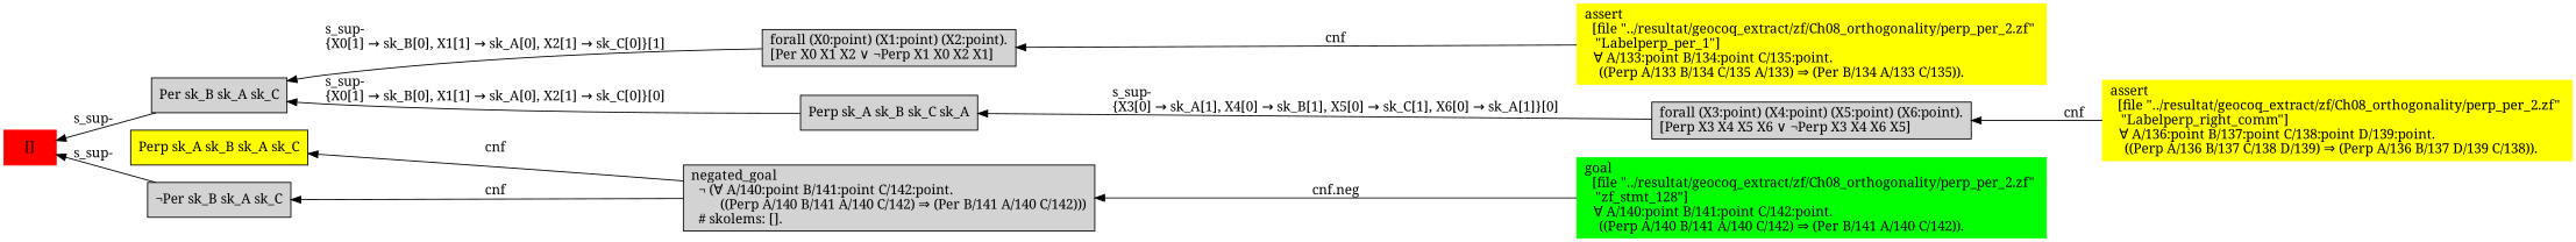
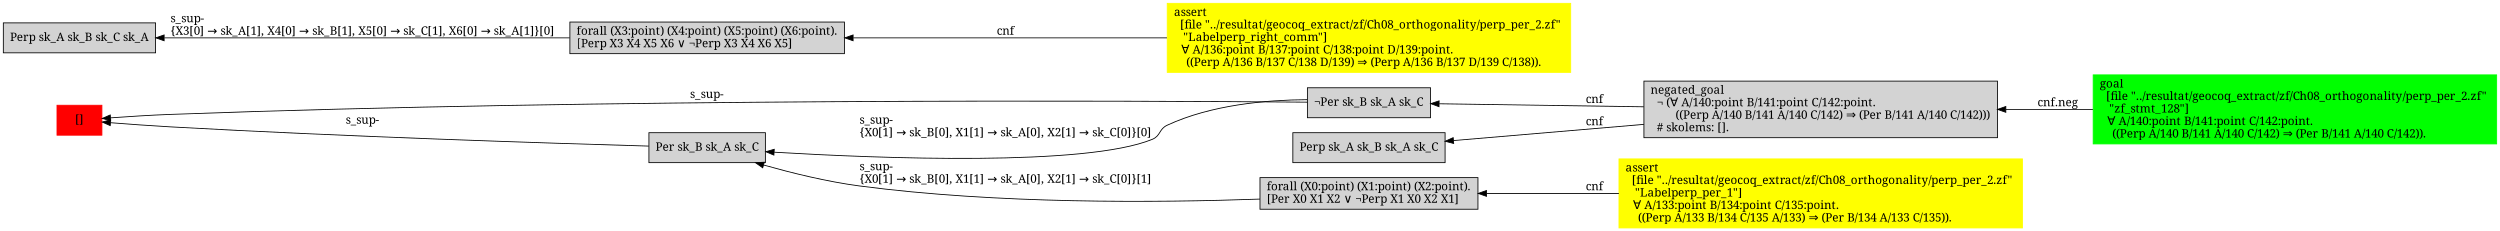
  digraph {
    fontname="Noto Serif"
    rankdir=LR
    node [fontname="Noto Serif" shape=box style=filled]
    edge [dir=back fontname="Noto Serif"]
    n1 [color=red label="[]"]
    n2 [label="¬Per sk_B sk_A sk_C\l"]
    n3 [label="Per sk_B sk_A sk_C\l"]
    n4 [label="negated_goal\l  ¬ (∀ A/140:point B/141:point C/142:point.\l        ((Perp A/140 B/141 A/140 C/142) ⇒ (Per B/141 A/140 C/142)))\l  # skolems: [].\l"]
    n5 [label="forall (X0:point) (X1:point) (X2:point).\l[Per X0 X1 X2 ∨ ¬Perp X1 X0 X2 X1]\l"]
    n6 [label="Perp sk_A sk_B sk_C sk_A\l"]
    n7 [color=green label="goal\l  [file \"../resultat/geocoq_extract/zf/Ch08_orthogonality/perp_per_2.zf\" \l   \"zf_stmt_128\"]\l  ∀ A/140:point B/141:point C/142:point.\l    ((Perp A/140 B/141 A/140 C/142) ⇒ (Per B/141 A/140 C/142)).\l"]
    n8 [color=yellow label="assert\l  [file \"../resultat/geocoq_extract/zf/Ch08_orthogonality/perp_per_2.zf\" \l   \"Labelperp_per_1\"]\l  ∀ A/133:point B/134:point C/135:point.\l    ((Perp A/133 B/134 C/135 A/133) ⇒ (Per B/134 A/133 C/135)).\l"]
    n9 [label="forall (X3:point) (X4:point) (X5:point) (X6:point).\l[Perp X3 X4 X5 X6 ∨ ¬Perp X3 X4 X6 X5]\l"]
    n10 [color=yellow label="assert\l  [file \"../resultat/geocoq_extract/zf/Ch08_orthogonality/perp_per_2.zf\" \l   \"Labelperp_right_comm\"]\l  ∀ A/136:point B/137:point C/138:point D/139:point.\l    ((Perp A/136 B/137 C/138 D/139) ⇒ (Perp A/136 B/137 D/139 C/138)).\l"]
-   n11 [label="Perp sk_A sk_B sk_A sk_C\l" fillcolor=yellow]
+   n11 [label="Perp sk_A sk_B sk_A sk_C\l"]
    n1 -> n2 [label="s_sup-\l"]
    n1 -> n3 [label="s_sup-\l"]
    n2 -> n4 [label=cnf]
    n3 -> n5 [label="s_sup-\l\{X0[1] → sk_B[0], X1[1] → sk_A[0], X2[1] → sk_C[0]\}[1]\l"]
-   n3 -> n6 [label="s_sup-\l\{X0[1] → sk_B[0], X1[1] → sk_A[0], X2[1] → sk_C[0]\}[0]\l"]
+   n3 -> n2 [label="s_sup-\l\{X0[1] → sk_B[0], X1[1] → sk_A[0], X2[1] → sk_C[0]\}[0]\l"]
    n4 -> n7 [label="cnf.neg"]
    n5 -> n8 [label=cnf]
    n6 -> n9 [label="s_sup-\l\{X3[0] → sk_A[1], X4[0] → sk_B[1], X5[0] → sk_C[1], X6[0] → sk_A[1]\}[0]\l"]
    n9 -> n10 [label=cnf]
    n11 -> n4 [label=cnf]
  }
